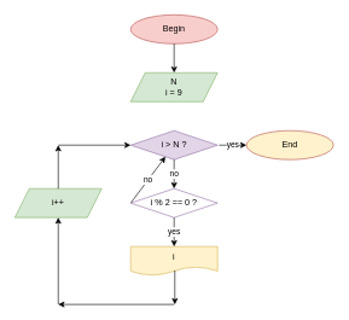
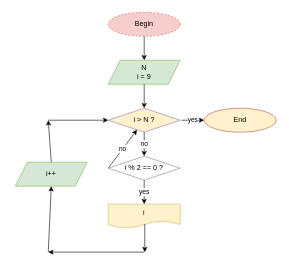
  <mxCell id="0" />
  <mxCell id="1" parent="0" />
- <mxCell id="2" value="Begin" style="ellipse;whiteSpace=wrap;html=1;fillColor=#f8cecc;strokeColor=#b85450;" vertex="1" parent="1"><mxGeometry x="180" y="20" width="120" height="40" as="geometry" /></mxCell>
+ <mxCell id="2" value="Begin" style="ellipse;whiteSpace=wrap;html=1;fillColor=#f8cecc;strokeColor=#b85450;dashed=1;" vertex="1" parent="1"><mxGeometry x="180" y="20" width="120" height="40" as="geometry" /></mxCell>
  <mxCell id="3" value="" style="endArrow=classic;html=1;rounded=0;exitX=0.5;exitY=1;exitDx=0;exitDy=0;" edge="1" parent="1" source="2"><mxGeometry width="50" height="50" relative="1" as="geometry"><mxPoint x="210" y="400" as="sourcePoint" /><mxPoint x="240" y="100" as="targetPoint" /></mxGeometry></mxCell>
  <mxCell id="4" value="N&lt;br&gt;i = 9" style="shape=parallelogram;perimeter=parallelogramPerimeter;whiteSpace=wrap;html=1;fixedSize=1;fillColor=#d5e8d4;strokeColor=#82b366;" vertex="1" parent="1"><mxGeometry x="180" y="100" width="120" height="40" as="geometry" /></mxCell>
- <mxCell id="6" value="i &amp;gt; N ?" style="rhombus;whiteSpace=wrap;html=1;fillColor=#e1d5e7;strokeColor=#9673a6;" vertex="1" parent="1"><mxGeometry x="180" y="180" width="120" height="40" as="geometry" /></mxCell>
+ <mxCell id="5" value="" style="endArrow=classic;html=1;rounded=0;exitX=0.5;exitY=1;exitDx=0;exitDy=0;" edge="1" parent="1" source="4" target="6"><mxGeometry width="50" height="50" relative="1" as="geometry"><mxPoint x="210" y="400" as="sourcePoint" /><mxPoint x="240" y="220" as="targetPoint" /></mxGeometry></mxCell>
+ <mxCell id="6" value="i &amp;gt; N ?" style="rhombus;whiteSpace=wrap;html=1;fillColor=#fff2cc;strokeColor=#9673a6;" vertex="1" parent="1"><mxGeometry x="180" y="180" width="120" height="40" as="geometry" /></mxCell>
  <mxCell id="7" value="yes" style="endArrow=classic;html=1;rounded=0;" edge="1" parent="1"><mxGeometry width="50" height="50" relative="1" as="geometry"><mxPoint x="302" y="200" as="sourcePoint" /><mxPoint x="340" y="200" as="targetPoint" /></mxGeometry></mxCell>
  <mxCell id="8" value="no" style="endArrow=classic;html=1;rounded=0;exitX=0.5;exitY=1;exitDx=0;exitDy=0;" edge="1" parent="1" source="6"><mxGeometry width="50" height="50" relative="1" as="geometry"><mxPoint x="210" y="400" as="sourcePoint" /><mxPoint x="240" y="260" as="targetPoint" /></mxGeometry></mxCell>
  <mxCell id="9" value="no" style="endArrow=classic;html=1;rounded=0;exitX=0;exitY=0.5;exitDx=0;exitDy=0;" edge="1" parent="1" source="14" target="6"><mxGeometry width="50" height="50" relative="1" as="geometry"><mxPoint x="242" y="540" as="sourcePoint" /><mxPoint x="242" y="580" as="targetPoint" /></mxGeometry></mxCell>
  <mxCell id="10" value="End" style="ellipse;whiteSpace=wrap;html=1;fillColor=#fff2cc;strokeColor=#b85450;" vertex="1" parent="1"><mxGeometry x="340" y="180" width="120" height="40" as="geometry" /></mxCell>
  <mxCell id="11" value="i" style="shape=document;whiteSpace=wrap;html=1;boundedLbl=1;fillColor=#fff2cc;strokeColor=#d6b656;" vertex="1" parent="1"><mxGeometry x="180" y="340" width="120" height="40" as="geometry" /></mxCell>
  <mxCell id="12" value="" style="endArrow=classic;html=1;rounded=0;" edge="1" parent="1"><mxGeometry width="50" height="50" relative="1" as="geometry"><mxPoint x="240" y="420" as="sourcePoint" /><mxPoint x="80" y="420" as="targetPoint" /></mxGeometry></mxCell>
  <mxCell id="13" value="" style="endArrow=classic;html=1;rounded=0;exitX=0.508;exitY=0.825;exitDx=0;exitDy=0;exitPerimeter=0;" edge="1" parent="1" source="11"><mxGeometry width="50" height="50" relative="1" as="geometry"><mxPoint x="210" y="600" as="sourcePoint" /><mxPoint x="241" y="420" as="targetPoint" /></mxGeometry></mxCell>
  <mxCell id="14" value="i % 2 == 0 ?" style="rhombus;whiteSpace=wrap;html=1;fillColor=#ffffff;strokeColor=#9673a6;" vertex="1" parent="1"><mxGeometry x="180" y="260" width="120" height="40" as="geometry" /></mxCell>
  <mxCell id="15" value="yes" style="endArrow=classic;html=1;rounded=0;exitX=0.5;exitY=1;exitDx=0;exitDy=0;" edge="1" parent="1" source="14"><mxGeometry width="50" height="50" relative="1" as="geometry"><mxPoint x="210" y="390" as="sourcePoint" /><mxPoint x="240" y="340" as="targetPoint" /></mxGeometry></mxCell>
- <mxCell id="16" value="i++" style="shape=parallelogram;perimeter=parallelogramPerimeter;whiteSpace=wrap;html=1;fixedSize=1;fillColor=#d5e8d4;strokeColor=#82b366;" vertex="1" parent="1"><mxGeometry x="20" y="260" width="120" height="40" as="geometry" /></mxCell>
+ <mxCell id="16" value="i++" style="shape=parallelogram;perimeter=parallelogramPerimeter;whiteSpace=wrap;html=1;fixedSize=1;fillColor=#d5e8d4;strokeColor=#82b366;" vertex="1" parent="1"><mxGeometry x="25" y="270" width="120" height="40" as="geometry" /></mxCell>
  <mxCell id="17" value="" style="endArrow=classic;html=1;rounded=0;entryX=0.5;entryY=1;entryDx=0;entryDy=0;" edge="1" parent="1" target="16"><mxGeometry width="50" height="50" relative="1" as="geometry"><mxPoint x="80" y="420" as="sourcePoint" /><mxPoint x="260" y="340" as="targetPoint" /></mxGeometry></mxCell>
  <mxCell id="18" value="" style="endArrow=classic;html=1;rounded=0;exitX=0.5;exitY=0;exitDx=0;exitDy=0;" edge="1" parent="1" source="16"><mxGeometry width="50" height="50" relative="1" as="geometry"><mxPoint x="90" y="430" as="sourcePoint" /><mxPoint x="80" y="200" as="targetPoint" /></mxGeometry></mxCell>
  <mxCell id="19" value="" style="endArrow=classic;html=1;rounded=0;entryX=0;entryY=0.5;entryDx=0;entryDy=0;" edge="1" parent="1" target="6"><mxGeometry width="50" height="50" relative="1" as="geometry"><mxPoint x="80" y="200" as="sourcePoint" /><mxPoint x="260" y="340" as="targetPoint" /></mxGeometry></mxCell>
